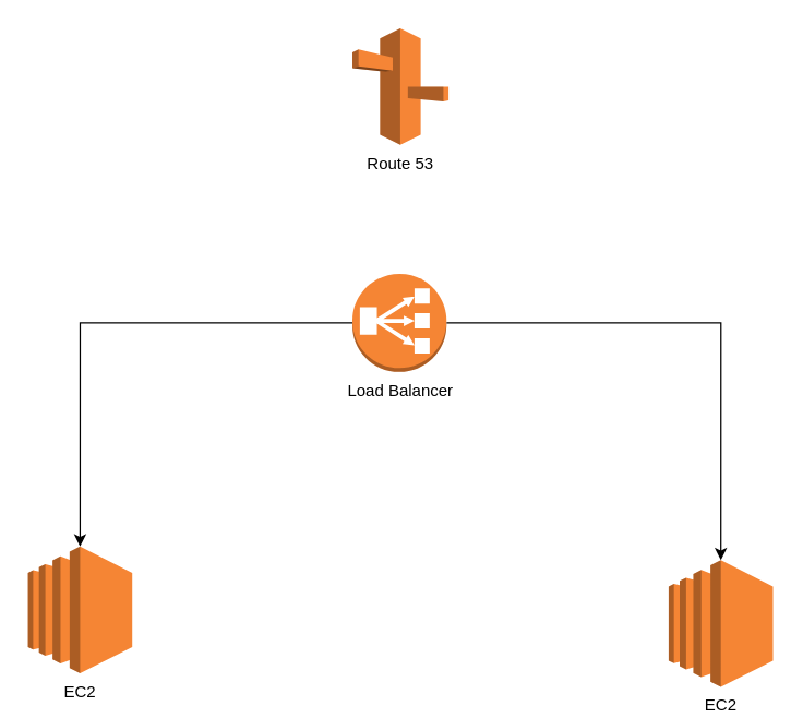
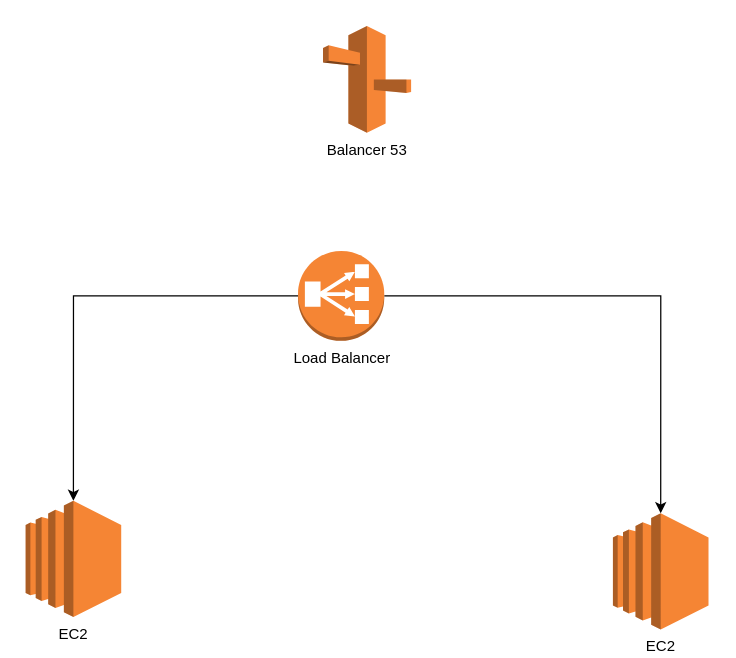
  <mxCell id="0" />
  <mxCell id="1" parent="0" />
- <mxCell id="2" value="Route 53" style="outlineConnect=0;dashed=0;verticalLabelPosition=bottom;verticalAlign=top;align=center;html=1;shape=mxgraph.aws3.route_53;fillColor=#F58536;gradientColor=none;" vertex="1" parent="1"><mxGeometry x="258" y="20" width="70.5" height="85.5" as="geometry" /></mxCell>
+ <mxCell id="2" value="Balancer 53" style="outlineConnect=0;dashed=0;verticalLabelPosition=bottom;verticalAlign=top;align=center;html=1;shape=mxgraph.aws3.route_53;fillColor=#F58536;gradientColor=none;" vertex="1" parent="1"><mxGeometry x="258" y="20" width="70.5" height="85.5" as="geometry" /></mxCell>
  <mxCell id="3" style="edgeStyle=orthogonalEdgeStyle;rounded=0;orthogonalLoop=1;jettySize=auto;html=1;entryX=0.5;entryY=0;entryDx=0;entryDy=0;entryPerimeter=0;" edge="1" parent="1" source="5" target="6"><mxGeometry relative="1" as="geometry" /></mxCell>
  <mxCell id="4" style="edgeStyle=orthogonalEdgeStyle;rounded=0;orthogonalLoop=1;jettySize=auto;html=1;entryX=0.5;entryY=0;entryDx=0;entryDy=0;entryPerimeter=0;" edge="1" parent="1" source="5" target="7"><mxGeometry relative="1" as="geometry" /></mxCell>
- <mxCell id="5" value="Load Balancer" style="outlineConnect=0;dashed=0;verticalLabelPosition=bottom;verticalAlign=top;align=center;html=1;shape=mxgraph.aws3.classic_load_balancer;fillColor=#F58534;gradientColor=none;" vertex="1" parent="1"><mxGeometry x="258" y="200" width="69" height="72" as="geometry" /></mxCell>
+ <mxCell id="5" value="Load Balancer" style="outlineConnect=0;dashed=0;verticalLabelPosition=bottom;verticalAlign=top;align=center;html=1;shape=mxgraph.aws3.classic_load_balancer;fillColor=#F58534;gradientColor=none;" vertex="1" parent="1"><mxGeometry x="238" y="200" width="69" height="72" as="geometry" /></mxCell>
  <mxCell id="6" value="EC2" style="outlineConnect=0;dashed=0;verticalLabelPosition=bottom;verticalAlign=top;align=center;html=1;shape=mxgraph.aws3.ec2;fillColor=#F58534;gradientColor=none;" vertex="1" parent="1"><mxGeometry x="20" y="400" width="76.5" height="93" as="geometry" /></mxCell>
  <mxCell id="7" value="EC2" style="outlineConnect=0;dashed=0;verticalLabelPosition=bottom;verticalAlign=top;align=center;html=1;shape=mxgraph.aws3.ec2;fillColor=#F58534;gradientColor=none;" vertex="1" parent="1"><mxGeometry x="490" y="410" width="76.5" height="93" as="geometry" /></mxCell>
